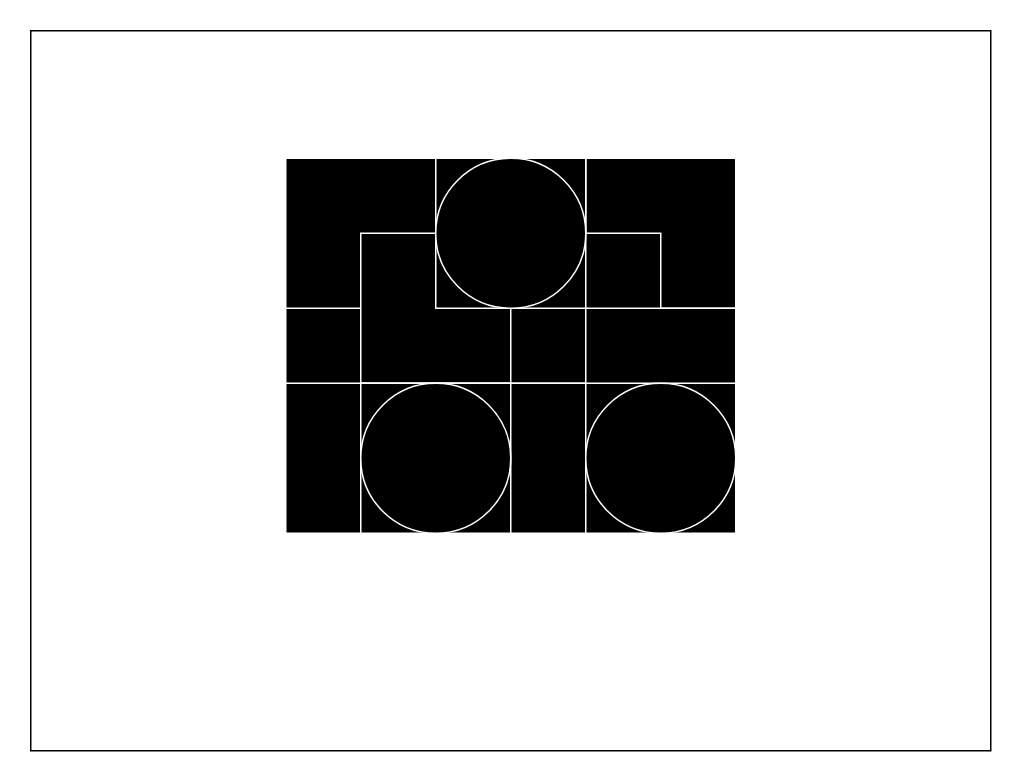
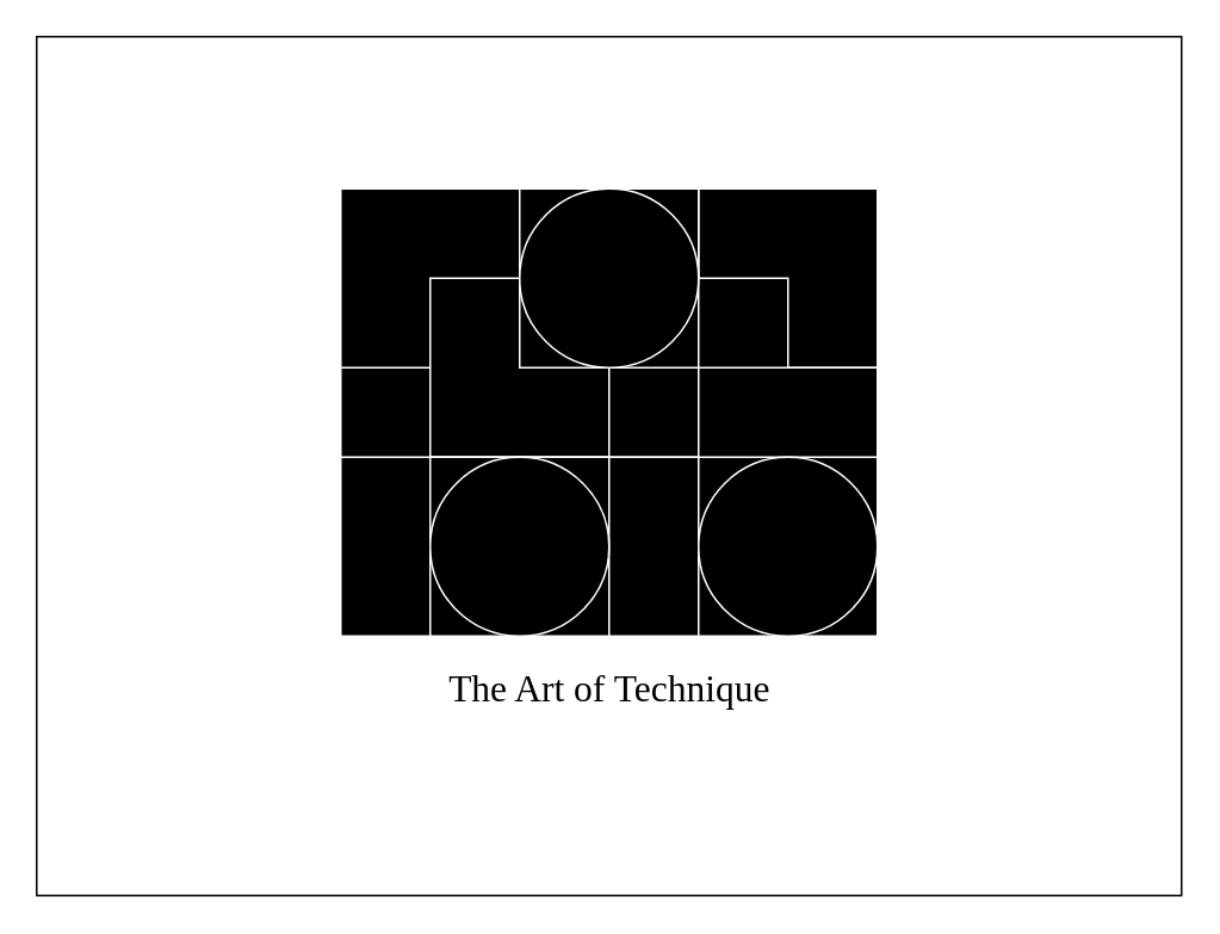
  <mxCell id="0" />
  <mxCell id="1" parent="0" />
  <mxCell id="2" value="" style="rounded=0;whiteSpace=wrap;html=1;gradientDirection=radial;" vertex="1" parent="1"><mxGeometry x="20" y="20" width="640" height="480" as="geometry" /></mxCell>
  <mxCell id="3" value="" style="group" vertex="1" connectable="0" parent="1"><mxGeometry x="190" y="105" width="300" height="300" as="geometry" /></mxCell>
  <mxCell id="4" value="" style="group" vertex="1" connectable="0" parent="3"><mxGeometry width="300" height="250" as="geometry" /></mxCell>
  <mxCell id="5" value="" style="whiteSpace=wrap;html=1;aspect=fixed;fillColor=#000000;fontColor=#ffffff;strokeColor=#FFFFFF;" vertex="1" parent="4"><mxGeometry x="200" width="100" height="100" as="geometry" /></mxCell>
  <mxCell id="6" value="" style="whiteSpace=wrap;html=1;aspect=fixed;fillColor=#000000;fontColor=#ffffff;strokeColor=#FFFFFF;" vertex="1" parent="4"><mxGeometry y="100" width="100" height="100" as="geometry" /></mxCell>
  <mxCell id="7" value="" style="whiteSpace=wrap;html=1;aspect=fixed;fillColor=#000000;fontColor=#ffffff;strokeColor=#FFFFFF;" vertex="1" parent="4"><mxGeometry width="100" height="100" as="geometry" /></mxCell>
  <mxCell id="8" value="" style="whiteSpace=wrap;html=1;aspect=fixed;fillColor=#000000;fontColor=#ffffff;strokeColor=#FFFFFF;" vertex="1" parent="4"><mxGeometry x="50" y="50" width="100" height="100" as="geometry" /></mxCell>
  <mxCell id="9" value="" style="whiteSpace=wrap;html=1;aspect=fixed;fillColor=#000000;fontColor=#ffffff;strokeColor=#FFFFFF;" vertex="1" parent="4"><mxGeometry x="150" y="50" width="100" height="100" as="geometry" /></mxCell>
  <mxCell id="10" value="" style="whiteSpace=wrap;html=1;aspect=fixed;fillColor=#000000;fontColor=#ffffff;strokeColor=#FFFFFF;" vertex="1" parent="4"><mxGeometry x="100" y="150" width="100" height="100" as="geometry" /></mxCell>
  <mxCell id="11" value="" style="whiteSpace=wrap;html=1;aspect=fixed;fillColor=#000000;fontColor=#ffffff;strokeColor=#FFFFFF;" vertex="1" parent="4"><mxGeometry x="200" y="100" width="100" height="100" as="geometry" /></mxCell>
  <mxCell id="12" value="" style="whiteSpace=wrap;html=1;aspect=fixed;fillColor=#000000;fontColor=#ffffff;strokeColor=#FFFFFF;" vertex="1" parent="4"><mxGeometry y="150" width="100" height="100" as="geometry" /></mxCell>
  <mxCell id="13" value="" style="whiteSpace=wrap;html=1;aspect=fixed;fillColor=#000000;fontColor=#ffffff;strokeColor=#FFFFFF;" vertex="1" parent="4"><mxGeometry x="200" y="150" width="100" height="100" as="geometry" /></mxCell>
  <mxCell id="14" value="" style="whiteSpace=wrap;html=1;aspect=fixed;fillColor=#000000;fontColor=#ffffff;strokeColor=#FFFFFF;" vertex="1" parent="4"><mxGeometry x="100" width="100" height="100" as="geometry" /></mxCell>
  <mxCell id="15" value="" style="ellipse;whiteSpace=wrap;html=1;aspect=fixed;fillColor=#000000;fontColor=#ffffff;strokeColor=#FFFFFF;" vertex="1" parent="4"><mxGeometry x="100" width="100" height="100" as="geometry" /></mxCell>
  <mxCell id="16" value="" style="ellipse;whiteSpace=wrap;html=1;aspect=fixed;fillColor=#000000;fontColor=#ffffff;strokeColor=#FFFFFF;" vertex="1" parent="4"><mxGeometry x="200" y="150" width="100" height="100" as="geometry" /></mxCell>
  <mxCell id="17" value="" style="whiteSpace=wrap;html=1;aspect=fixed;fillColor=#000000;fontColor=#ffffff;strokeColor=#FFFFFF;" vertex="1" parent="4"><mxGeometry x="50" y="150" width="100" height="100" as="geometry" /></mxCell>
  <mxCell id="18" value="" style="ellipse;whiteSpace=wrap;html=1;aspect=fixed;fillColor=#000000;fontColor=#ffffff;strokeColor=#FFFFFF;" vertex="1" parent="4"><mxGeometry x="50" y="150" width="100" height="100" as="geometry" /></mxCell>
+ <mxCell id="19" value="&lt;font style=&quot;font-size: 21px;&quot; face=&quot;Source Code Pro, ExtraLight&quot;&gt;The Art of Technique&lt;/font&gt;" style="text;html=1;align=center;verticalAlign=middle;resizable=0;points=[];autosize=1;strokeColor=none;fillColor=none;" vertex="1" parent="3"><mxGeometry x="10" y="260" width="280" height="40" as="geometry" /></mxCell>
